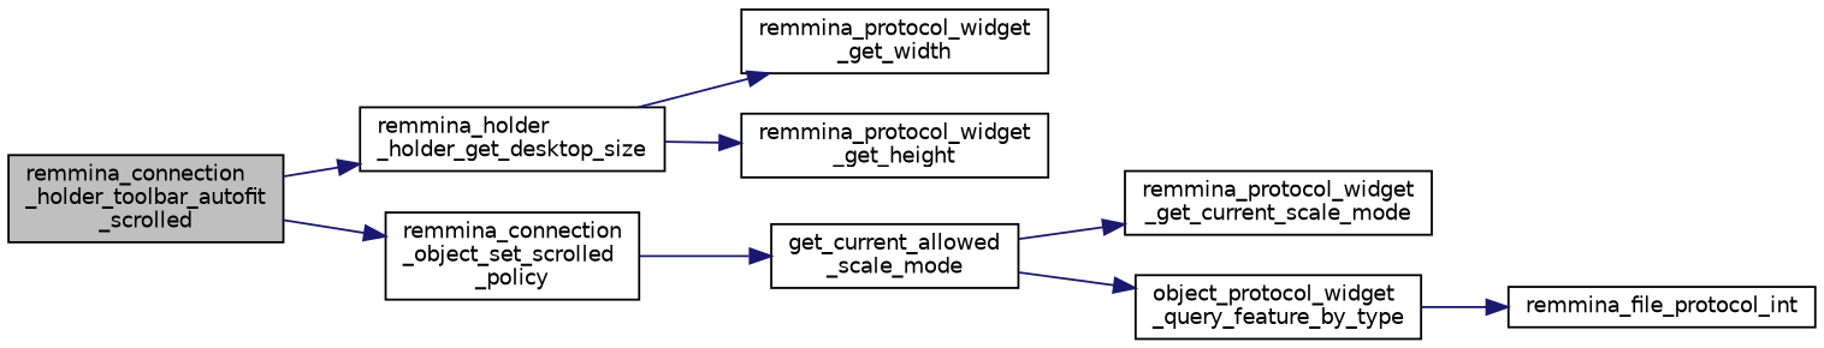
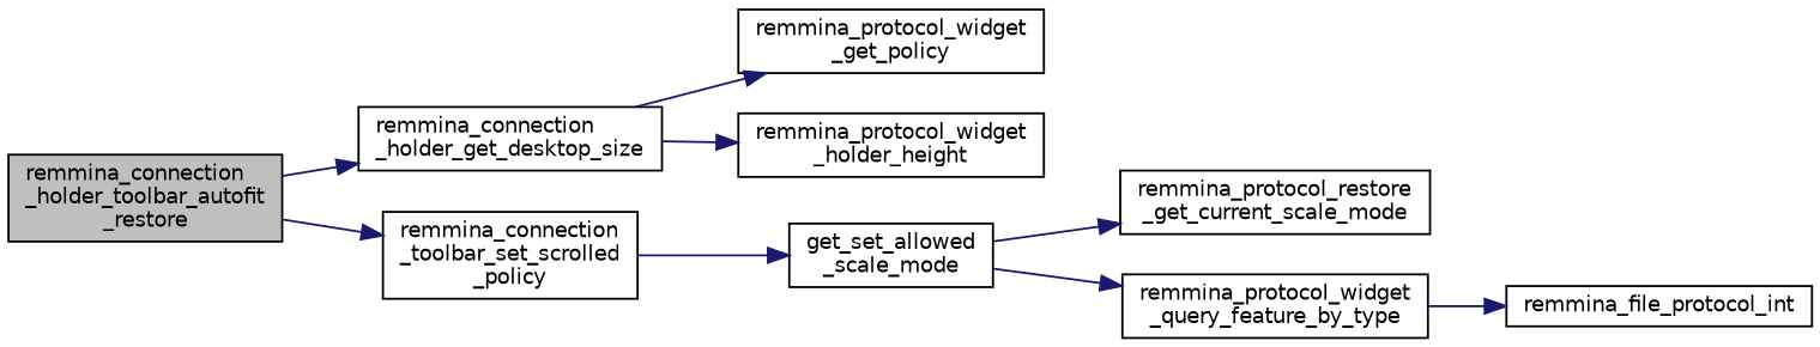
  digraph {
    rankdir=LR
    node [color=black fillcolor=white fontname=Helvetica fontsize=10 shape=record style=filled]
    edge [color=midnightblue fontname=Helvetica fontsize=10 labelfontname=Helvetica labelfontsize=10 style=solid]
-   n1 [fillcolor=grey75 fontcolor=black height=0.2 label="remmina_connection\l_holder_toolbar_autofit\l_scrolled" width=0.4]
-   n2 [height=0.2 label="remmina_holder\l_holder_get_desktop_size" width=0.4]
-   n3 [height=0.2 label="remmina_connection\l_object_set_scrolled\l_policy" width=0.4]
-   n4 [height=0.2 label="remmina_protocol_widget\l_get_width" width=0.4]
-   n5 [height=0.2 label="remmina_protocol_widget\l_get_height" width=0.4]
-   n6 [height=0.2 label="get_current_allowed\l_scale_mode" width=0.4]
-   n7 [height=0.2 label="remmina_protocol_widget\l_get_current_scale_mode" width=0.4]
-   n8 [height=0.2 label="object_protocol_widget\l_query_feature_by_type" width=0.4]
+   n1 [fillcolor=grey75 fontcolor=black height=0.2 label="remmina_connection\l_holder_toolbar_autofit\l_restore" width=0.4]
+   n2 [height=0.2 label="remmina_connection\l_holder_get_desktop_size" width=0.4]
+   n3 [height=0.2 label="remmina_connection\l_toolbar_set_scrolled\l_policy" width=0.4]
+   n4 [height=0.2 label="remmina_protocol_widget\l_get_policy" width=0.4]
+   n5 [height=0.2 label="remmina_protocol_widget\l_holder_height" width=0.4]
+   n6 [height=0.2 label="get_set_allowed\l_scale_mode" width=0.4]
+   n7 [height=0.2 label="remmina_protocol_restore\l_get_current_scale_mode" width=0.4]
+   n8 [height=0.2 label="remmina_protocol_widget\l_query_feature_by_type" width=0.4]
    n9 [height=0.2 label=remmina_file_protocol_int width=0.4]
    n1 -> n2
    n1 -> n3
    n2 -> n4
    n2 -> n5
    n3 -> n6
    n6 -> n7
    n6 -> n8
    n8 -> n9
  }
